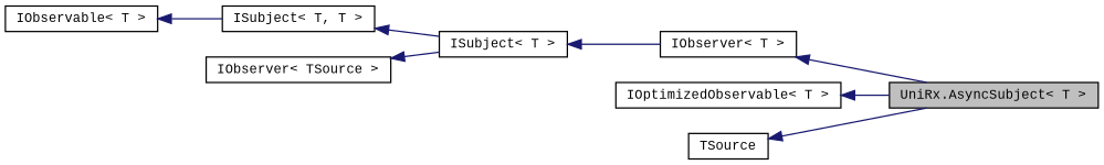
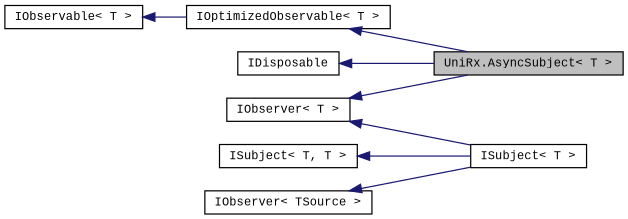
  digraph {
    fontname="Liberation Mono"
    rankdir=LR
    node [color=black fillcolor=white fontname="Liberation Mono" fontsize=10 shape=record style=filled]
    edge [color=midnightblue dir=back fontname="Liberation Mono" fontsize=10 labelfontname=Helvetica labelfontsize=10 style=solid]
    n1 [fillcolor=grey75 fontcolor=black height=0.2 label="UniRx.AsyncSubject\< T \>" width=0.4]
    n2 [height=0.2 label="ISubject\< T \>" width=0.4]
    n3 [height=0.2 label="ISubject\< T, T \>" width=0.4]
    n4 [height=0.2 label="IObserver\< T \>" width=0.4]
    n5 [height=0.2 label="IObservable\< T \>" width=0.4]
    n6 [height=0.2 label="IOptimizedObservable\< T \>" width=0.4]
    n7 [height=0.2 label="IObserver\< TSource \>" width=0.4]
-   n8 [height=0.2 label=TSource width=0.4]
+   n8 [height=0.2 label=IDisposable width=0.4]
    n3 -> n2
    n4 -> n1
-   n2 -> n4
-   n5 -> n3
+   n4 -> n2
+   n5 -> n6
    n6 -> n1
    n7 -> n2
    n8 -> n1
  }
